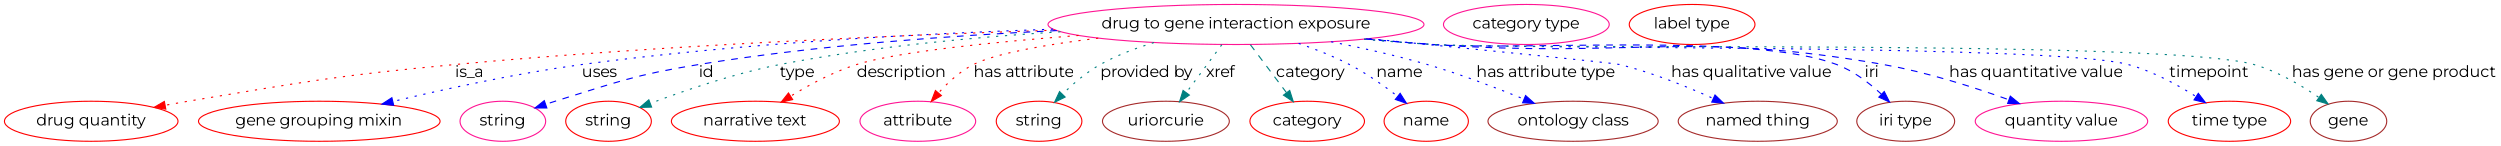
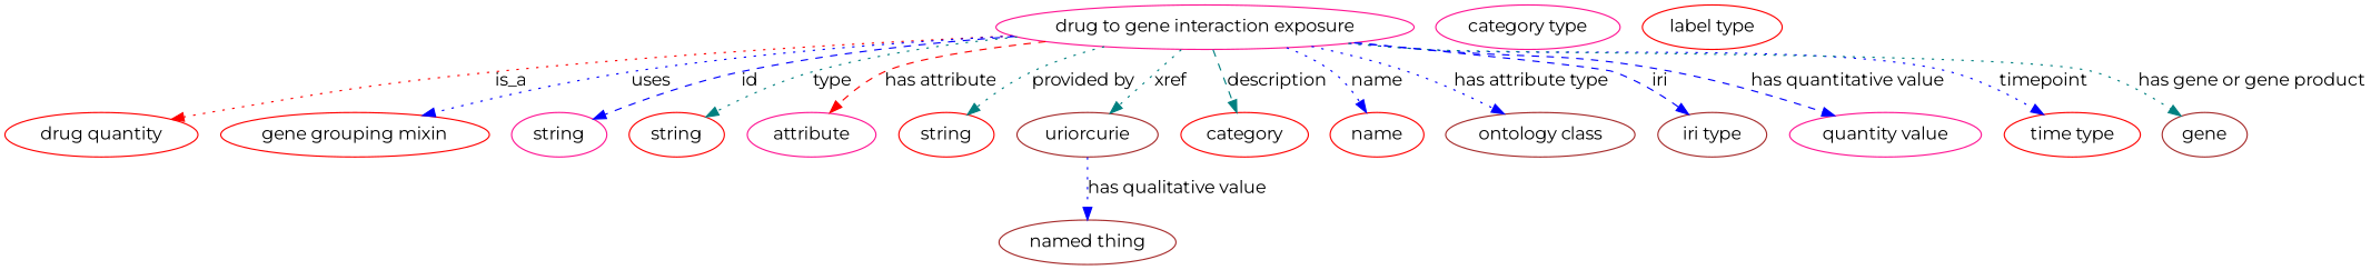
  digraph {
    fontname=Montserrat
    node [color=red fontname=Montserrat]
    edge [color=blue fontname=Montserrat style=dotted]
    n1 [color=deeppink height=0.5 label="drug to gene interaction exposure" width=4.694]
    n2 [height=0.5 label="drug quantity" width=2.1665]
    "gene grouping mixin" [height=0.5 width=2.9608]
    n4 [color=deeppink height=0.5 label=string width=1.0652]
    n5 [height=0.5 label=string width=1.0652]
-   n6 [height=0.5 label="narrative text" width=2.0943]
    n7 [color=deeppink height=0.5 label=attribute width=1.4443]
    n8 [height=0.5 label=string width=1.0652]
    n9 [color=brown height=0.5 label=uriorcurie width=1.5887]
    category [height=0.5 width=1.4263]
    name [height=0.5 width=1.011]
    n12 [color=brown height=0.5 label="ontology class" width=2.1304]
    n13 [color=brown height=0.5 label="named thing" width=1.9318]
    n14 [color=brown height=0.5 label="iri type" width=1.2277]
    n15 [color=deeppink height=0.5 label="quantity value" width=2.1484]
    n16 [height=0.5 label="time type" width=1.5346]
    n17 [color=brown height=0.5 label=gene width=0.92075]
    n18 [color=deeppink height=0.5 label="category type" width=2.0762]
    n19 [height=0.5 label="label type" width=1.5707]
    n1 -> n2 [color=red label=is_a]
    n1 -> "gene grouping mixin" [label=uses]
    n1 -> n4 [label=id style=dashed]
    n1 -> n5 [color=teal label=type]
-   n1 -> n6 [color=red label=description]
-   n1 -> n7 [color=red label="has attribute"]
+   n1 -> n7 [color=red label="has attribute" style=dashed]
    n1 -> n8 [color=teal label="provided by"]
    n1 -> n9 [color=teal label=xref]
-   n1 -> category [color=teal label=category style=dashed]
+   n1 -> category [color=teal label=description style=dashed]
    n1 -> name [label=name]
    n1 -> n12 [label="has attribute type"]
-   n1 -> n13 [label="has qualitative value"]
+   n9 -> n13 [label="has qualitative value"]
    n1 -> n14 [label=iri style=dashed]
    n1 -> n15 [label="has quantitative value" style=dashed]
    n1 -> n16 [label=timepoint]
    n1 -> n17 [color=teal label="has gene or gene product"]
  }
